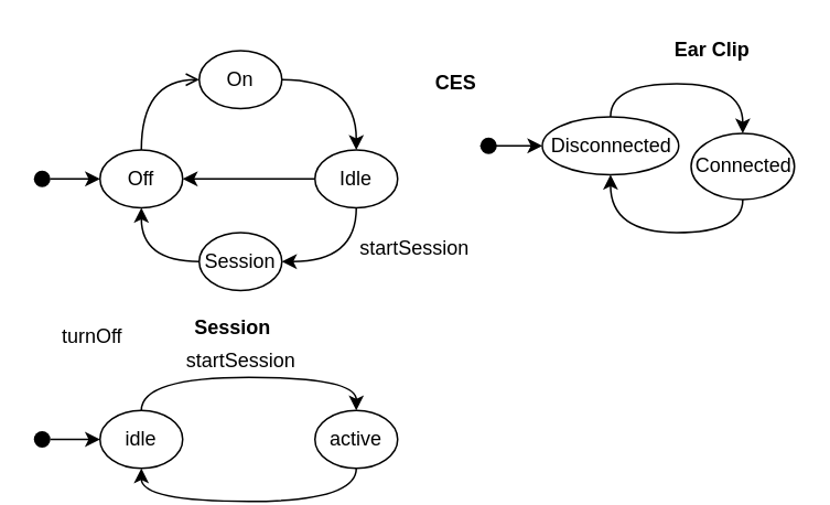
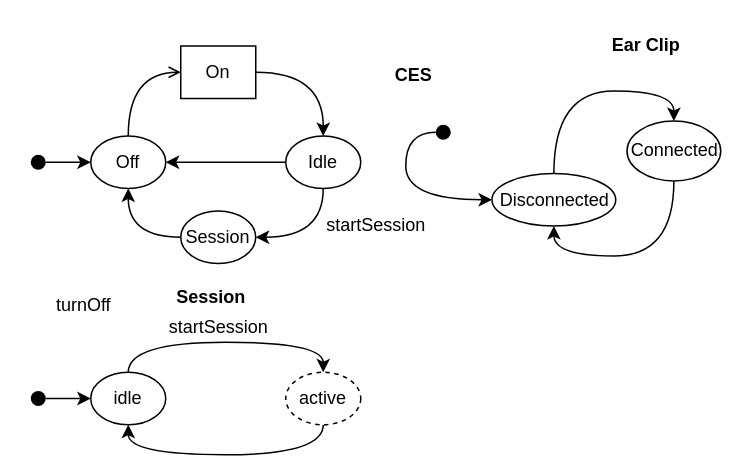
  <mxCell id="0" />
  <mxCell id="1" parent="0" />
  <mxCell id="2" value="&lt;b&gt;CES&lt;/b&gt;" style="text;html=1;align=center;verticalAlign=middle;resizable=0;points=[];autosize=1;strokeColor=none;fillColor=none;" parent="1" vertex="1"><mxGeometry x="255" y="40" width="40" height="20" as="geometry" /></mxCell>
  <mxCell id="3" value="&lt;b&gt;Ear Clip&lt;/b&gt;" style="text;html=1;align=center;verticalAlign=middle;resizable=0;points=[];autosize=1;strokeColor=none;fillColor=none;" parent="1" vertex="1"><mxGeometry x="400" y="20" width="60" height="20" as="geometry" /></mxCell>
  <mxCell id="4" value="&lt;b&gt;Session&lt;/b&gt;" style="text;html=1;align=center;verticalAlign=middle;resizable=0;points=[];autosize=1;strokeColor=none;fillColor=none;" parent="1" vertex="1"><mxGeometry x="110" y="187.5" width="60" height="20" as="geometry" /></mxCell>
  <mxCell id="5" style="edgeStyle=orthogonalEdgeStyle;curved=1;rounded=0;orthogonalLoop=1;jettySize=auto;html=1;" parent="1" source="6" target="8" edge="1"><mxGeometry relative="1" as="geometry" /></mxCell>
  <mxCell id="6" value="" style="shape=ellipse;fillColor=#000000;strokeColor=none;html=1;sketch=0;" parent="1" vertex="1"><mxGeometry x="20" y="102.5" width="10" height="10" as="geometry" /></mxCell>
  <mxCell id="7" style="edgeStyle=orthogonalEdgeStyle;curved=1;rounded=0;orthogonalLoop=1;jettySize=auto;html=1;exitX=0.5;exitY=0;exitDx=0;exitDy=0;entryX=0;entryY=0.5;entryDx=0;entryDy=0;endArrow=open;" parent="1" source="8" target="15" edge="1"><mxGeometry relative="1" as="geometry" /></mxCell>
  <mxCell id="8" value="Off" style="ellipse;whiteSpace=wrap;html=1;fillColor=#FFFFFF;" parent="1" vertex="1"><mxGeometry x="60" y="90" width="50" height="35" as="geometry" /></mxCell>
  <mxCell id="9" style="edgeStyle=orthogonalEdgeStyle;curved=1;rounded=0;orthogonalLoop=1;jettySize=auto;html=1;exitX=0;exitY=0.5;exitDx=0;exitDy=0;entryX=0.5;entryY=1;entryDx=0;entryDy=0;" parent="1" source="10" target="8" edge="1"><mxGeometry relative="1" as="geometry" /></mxCell>
  <mxCell id="10" value="Session" style="ellipse;whiteSpace=wrap;html=1;fillColor=#FFFFFF;" parent="1" vertex="1"><mxGeometry x="120" y="140" width="50" height="35" as="geometry" /></mxCell>
  <mxCell id="11" style="edgeStyle=orthogonalEdgeStyle;curved=1;rounded=0;orthogonalLoop=1;jettySize=auto;html=1;exitX=0.5;exitY=1;exitDx=0;exitDy=0;entryX=1;entryY=0.5;entryDx=0;entryDy=0;" parent="1" source="13" target="10" edge="1"><mxGeometry relative="1" as="geometry" /></mxCell>
  <mxCell id="12" style="edgeStyle=orthogonalEdgeStyle;rounded=0;orthogonalLoop=1;jettySize=auto;html=1;" edge="1" parent="1" source="13" target="8"><mxGeometry relative="1" as="geometry" /></mxCell>
  <mxCell id="13" value="Idle" style="ellipse;whiteSpace=wrap;html=1;fillColor=#FFFFFF;" parent="1" vertex="1"><mxGeometry x="190" y="90" width="50" height="35" as="geometry" /></mxCell>
  <mxCell id="14" style="edgeStyle=orthogonalEdgeStyle;curved=1;rounded=0;orthogonalLoop=1;jettySize=auto;html=1;exitX=1;exitY=0.5;exitDx=0;exitDy=0;" parent="1" source="15" target="13" edge="1"><mxGeometry relative="1" as="geometry" /></mxCell>
- <mxCell id="15" value="On" style="ellipse;whiteSpace=wrap;html=1;fillColor=#FFFFFF;" parent="1" vertex="1"><mxGeometry x="120" y="30" width="50" height="35" as="geometry" /></mxCell>
+ <mxCell id="15" value="On" style="whiteSpace=wrap;html=1;fillColor=#FFFFFF;rounded=0;" parent="1" vertex="1"><mxGeometry x="120" y="30" width="50" height="35" as="geometry" /></mxCell>
  <mxCell id="16" style="edgeStyle=orthogonalEdgeStyle;curved=1;rounded=0;orthogonalLoop=1;jettySize=auto;html=1;entryX=0;entryY=0.5;entryDx=0;entryDy=0;exitX=0;exitY=0.5;exitDx=0;exitDy=0;" parent="1" source="17" target="19" edge="1"><mxGeometry relative="1" as="geometry"><mxPoint x="300" y="87.5" as="sourcePoint" /></mxGeometry></mxCell>
  <mxCell id="17" value="" style="shape=ellipse;fillColor=#000000;strokeColor=none;html=1;sketch=0;" parent="1" vertex="1"><mxGeometry x="290" y="82.5" width="10" height="10" as="geometry" /></mxCell>
  <mxCell id="18" style="edgeStyle=orthogonalEdgeStyle;curved=1;rounded=0;orthogonalLoop=1;jettySize=auto;html=1;exitX=0.5;exitY=0;exitDx=0;exitDy=0;entryX=0.5;entryY=0;entryDx=0;entryDy=0;" parent="1" source="19" target="21" edge="1"><mxGeometry relative="1" as="geometry" /></mxCell>
- <mxCell id="19" value="Disconnected" style="ellipse;whiteSpace=wrap;html=1;fillColor=#FFFFFF;" parent="1" vertex="1"><mxGeometry x="327.5" y="70" width="82.5" height="35" as="geometry" /></mxCell>
+ <mxCell id="19" value="Disconnected" style="ellipse;whiteSpace=wrap;html=1;fillColor=#FFFFFF;" parent="1" vertex="1"><mxGeometry x="327.5" y="115" width="82.5" height="35" as="geometry" /></mxCell>
  <mxCell id="20" style="edgeStyle=orthogonalEdgeStyle;curved=1;rounded=0;orthogonalLoop=1;jettySize=auto;html=1;exitX=0.5;exitY=1;exitDx=0;exitDy=0;entryX=0.5;entryY=1;entryDx=0;entryDy=0;" parent="1" source="21" target="19" edge="1"><mxGeometry relative="1" as="geometry" /></mxCell>
  <mxCell id="21" value="Connected" style="ellipse;whiteSpace=wrap;html=1;fillColor=#FFFFFF;" parent="1" vertex="1"><mxGeometry x="417.5" y="80" width="62.5" height="40" as="geometry" /></mxCell>
  <mxCell id="22" style="edgeStyle=orthogonalEdgeStyle;curved=1;rounded=0;orthogonalLoop=1;jettySize=auto;html=1;" parent="1" source="23" target="25" edge="1"><mxGeometry relative="1" as="geometry" /></mxCell>
  <mxCell id="23" value="" style="shape=ellipse;fillColor=#000000;strokeColor=none;html=1;sketch=0;" parent="1" vertex="1"><mxGeometry x="20" y="260" width="10" height="10" as="geometry" /></mxCell>
  <mxCell id="24" style="edgeStyle=orthogonalEdgeStyle;curved=1;rounded=0;orthogonalLoop=1;jettySize=auto;html=1;exitX=0.5;exitY=0;exitDx=0;exitDy=0;entryX=0.5;entryY=0;entryDx=0;entryDy=0;" parent="1" source="25" target="27" edge="1"><mxGeometry relative="1" as="geometry" /></mxCell>
  <mxCell id="25" value="idle" style="ellipse;whiteSpace=wrap;html=1;fillColor=#FFFFFF;" parent="1" vertex="1"><mxGeometry x="60" y="247.5" width="50" height="35" as="geometry" /></mxCell>
  <mxCell id="26" style="edgeStyle=orthogonalEdgeStyle;curved=1;rounded=0;orthogonalLoop=1;jettySize=auto;html=1;exitX=0.5;exitY=1;exitDx=0;exitDy=0;entryX=0.5;entryY=1;entryDx=0;entryDy=0;" parent="1" source="27" target="25" edge="1"><mxGeometry relative="1" as="geometry" /></mxCell>
- <mxCell id="27" value="active" style="ellipse;whiteSpace=wrap;html=1;fillColor=#FFFFFF;" parent="1" vertex="1"><mxGeometry x="190" y="247.5" width="50" height="35" as="geometry" /></mxCell>
+ <mxCell id="27" value="active" style="ellipse;whiteSpace=wrap;html=1;fillColor=#FFFFFF;dashed=1;" parent="1" vertex="1"><mxGeometry x="190" y="247.5" width="50" height="35" as="geometry" /></mxCell>
  <mxCell id="28" value="turnOff" style="text;html=1;align=center;verticalAlign=middle;resizable=0;points=[];autosize=1;strokeColor=none;fillColor=none;" vertex="1" parent="1"><mxGeometry x="30" y="192.5" width="50" height="20" as="geometry" /></mxCell>
  <mxCell id="29" value="startSession" style="text;html=1;align=center;verticalAlign=middle;resizable=0;points=[];autosize=1;strokeColor=none;fillColor=none;" vertex="1" parent="1"><mxGeometry x="210" y="140" width="80" height="20" as="geometry" /></mxCell>
  <mxCell id="30" value="startSession" style="text;html=1;align=center;verticalAlign=middle;resizable=0;points=[];autosize=1;strokeColor=none;fillColor=none;" vertex="1" parent="1"><mxGeometry x="105" y="207.5" width="80" height="20" as="geometry" /></mxCell>
